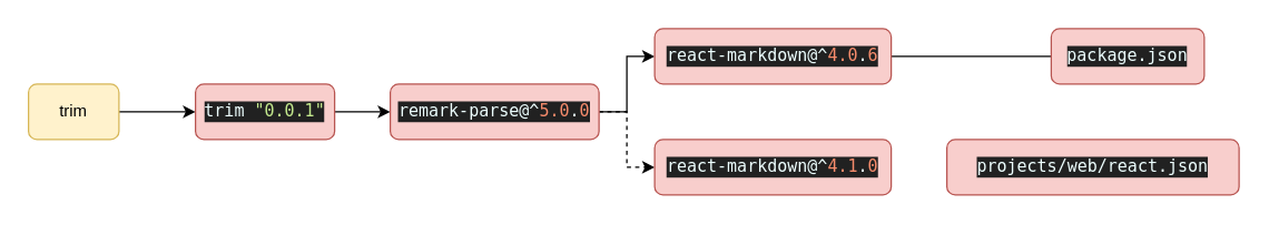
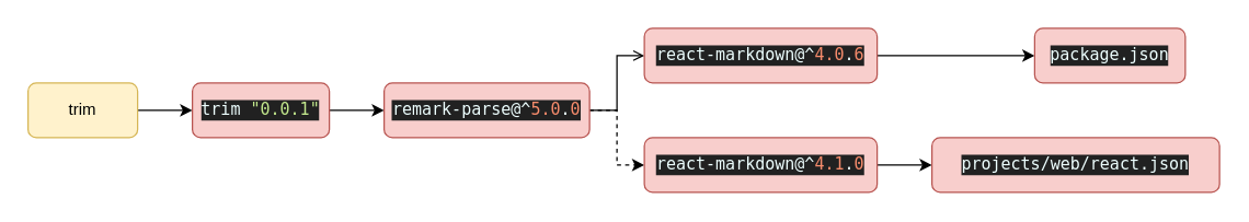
  <mxCell id="0" />
  <mxCell id="1" parent="0" />
  <mxCell id="2" style="edgeStyle=orthogonalEdgeStyle;rounded=0;orthogonalLoop=1;jettySize=auto;html=1;exitX=1;exitY=0.5;exitDx=0;exitDy=0;entryX=0;entryY=0.5;entryDx=0;entryDy=0;" edge="1" parent="1" source="3" target="5"><mxGeometry relative="1" as="geometry" /></mxCell>
- <mxCell id="3" value="trim" style="rounded=1;whiteSpace=wrap;html=1;fillColor=#fff2cc;strokeColor=#d6b656;" vertex="1" parent="1"><mxGeometry x="20" y="60" width="65" height="40" as="geometry" /></mxCell>
+ <mxCell id="3" value="trim" style="rounded=1;whiteSpace=wrap;html=1;fillColor=#fff2cc;strokeColor=#d6b656;" vertex="1" parent="1"><mxGeometry x="20" y="60" width="80" height="40" as="geometry" /></mxCell>
  <mxCell id="4" style="edgeStyle=orthogonalEdgeStyle;rounded=0;orthogonalLoop=1;jettySize=auto;html=1;exitX=1;exitY=0.5;exitDx=0;exitDy=0;entryX=0;entryY=0.5;entryDx=0;entryDy=0;" edge="1" parent="1" source="5" target="8"><mxGeometry relative="1" as="geometry" /></mxCell>
  <mxCell id="5" value="&lt;pre style=&quot;background-color: #212121 ; color: #eeffff ; font-family: &amp;#34;menlo&amp;#34; , monospace ; font-size: 9.0pt&quot;&gt;trim &lt;span style=&quot;color: #c3e88d&quot;&gt;&quot;0.0.1&quot;&lt;/span&gt;&lt;/pre&gt;" style="rounded=1;whiteSpace=wrap;html=1;fillColor=#f8cecc;strokeColor=#b85450;" vertex="1" parent="1"><mxGeometry x="140" y="60" width="100" height="40" as="geometry" /></mxCell>
- <mxCell id="6" style="edgeStyle=orthogonalEdgeStyle;rounded=0;orthogonalLoop=1;jettySize=auto;html=1;exitX=1;exitY=0.5;exitDx=0;exitDy=0;" edge="1" parent="1" source="8" target="10"><mxGeometry relative="1" as="geometry" /></mxCell>
+ <mxCell id="6" style="edgeStyle=orthogonalEdgeStyle;rounded=0;orthogonalLoop=1;jettySize=auto;html=1;exitX=1;exitY=0.5;exitDx=0;exitDy=0;endArrow=open;" edge="1" parent="1" source="8" target="10"><mxGeometry relative="1" as="geometry" /></mxCell>
  <mxCell id="7" style="edgeStyle=orthogonalEdgeStyle;rounded=0;orthogonalLoop=1;jettySize=auto;html=1;exitX=1;exitY=0.5;exitDx=0;exitDy=0;entryX=0;entryY=0.5;entryDx=0;entryDy=0;dashed=1;" edge="1" parent="1" source="8" target="12"><mxGeometry relative="1" as="geometry" /></mxCell>
  <mxCell id="8" value="&lt;pre style=&quot;background-color: #212121 ; color: #eeffff ; font-family: &amp;#34;menlo&amp;#34; , monospace ; font-size: 9.0pt&quot;&gt;&lt;pre style=&quot;font-family: &amp;#34;menlo&amp;#34; , monospace ; font-size: 9pt&quot;&gt;remark-parse@^&lt;span style=&quot;color: #f78c6c&quot;&gt;5.0&lt;/span&gt;.&lt;span style=&quot;color: #f78c6c&quot;&gt;0&lt;/span&gt;&lt;/pre&gt;&lt;/pre&gt;" style="rounded=1;whiteSpace=wrap;html=1;fillColor=#f8cecc;strokeColor=#b85450;" vertex="1" parent="1"><mxGeometry x="280" y="60" width="150" height="40" as="geometry" /></mxCell>
- <mxCell id="9" style="edgeStyle=orthogonalEdgeStyle;rounded=0;orthogonalLoop=1;jettySize=auto;html=1;exitX=1;exitY=0.5;exitDx=0;exitDy=0;entryX=0;entryY=0.5;entryDx=0;entryDy=0;endArrow=none;" edge="1" parent="1" source="10" target="13"><mxGeometry relative="1" as="geometry" /></mxCell>
+ <mxCell id="9" style="edgeStyle=orthogonalEdgeStyle;rounded=0;orthogonalLoop=1;jettySize=auto;html=1;exitX=1;exitY=0.5;exitDx=0;exitDy=0;entryX=0;entryY=0.5;entryDx=0;entryDy=0;" edge="1" parent="1" source="10" target="13"><mxGeometry relative="1" as="geometry" /></mxCell>
  <mxCell id="10" value="&lt;pre style=&quot;background-color: #212121 ; color: #eeffff ; font-family: &amp;#34;menlo&amp;#34; , monospace ; font-size: 9.0pt&quot;&gt;&lt;pre style=&quot;font-family: &amp;#34;menlo&amp;#34; , monospace ; font-size: 9pt&quot;&gt;&lt;pre style=&quot;font-family: &amp;#34;menlo&amp;#34; , monospace ; font-size: 9pt&quot;&gt;react-markdown@^&lt;span style=&quot;color: #f78c6c&quot;&gt;4.0&lt;/span&gt;.&lt;span style=&quot;color: #f78c6c&quot;&gt;6&lt;/span&gt;&lt;/pre&gt;&lt;/pre&gt;&lt;/pre&gt;" style="rounded=1;whiteSpace=wrap;html=1;fillColor=#f8cecc;strokeColor=#b85450;" vertex="1" parent="1"><mxGeometry x="470" y="20" width="170" height="40" as="geometry" /></mxCell>
+ <mxCell id="11" style="edgeStyle=orthogonalEdgeStyle;rounded=0;orthogonalLoop=1;jettySize=auto;html=1;exitX=1;exitY=0.5;exitDx=0;exitDy=0;entryX=0;entryY=0.5;entryDx=0;entryDy=0;" edge="1" parent="1" source="12" target="14"><mxGeometry relative="1" as="geometry" /></mxCell>
  <mxCell id="12" value="&lt;pre style=&quot;background-color: #212121 ; color: #eeffff ; font-family: &amp;#34;menlo&amp;#34; , monospace ; font-size: 9.0pt&quot;&gt;&lt;pre style=&quot;font-family: &amp;#34;menlo&amp;#34; , monospace ; font-size: 9pt&quot;&gt;&lt;pre style=&quot;font-family: &amp;#34;menlo&amp;#34; , monospace ; font-size: 9pt&quot;&gt;react-markdown@^&lt;span style=&quot;color: #f78c6c&quot;&gt;4.1&lt;/span&gt;.&lt;span style=&quot;color: #f78c6c&quot;&gt;0&lt;/span&gt;&lt;/pre&gt;&lt;/pre&gt;&lt;/pre&gt;" style="rounded=1;whiteSpace=wrap;html=1;fillColor=#f8cecc;strokeColor=#b85450;" vertex="1" parent="1"><mxGeometry x="470" y="100" width="170" height="40" as="geometry" /></mxCell>
  <mxCell id="13" value="&lt;pre style=&quot;background-color: #212121 ; color: #eeffff ; font-family: &amp;#34;menlo&amp;#34; , monospace ; font-size: 9.0pt&quot;&gt;&lt;pre style=&quot;font-family: &amp;#34;menlo&amp;#34; , monospace ; font-size: 9pt&quot;&gt;&lt;pre style=&quot;font-family: &amp;#34;menlo&amp;#34; , monospace ; font-size: 9pt&quot;&gt;&lt;pre style=&quot;color: rgb(0 , 0 , 0)&quot;&gt;&lt;font color=&quot;#eeffff&quot; face=&quot;menlo, monospace&quot;&gt;package.json&lt;/font&gt;&lt;/pre&gt;&lt;/pre&gt;&lt;/pre&gt;&lt;/pre&gt;" style="rounded=1;whiteSpace=wrap;html=1;fillColor=#f8cecc;strokeColor=#b85450;" vertex="1" parent="1"><mxGeometry x="755" y="20" width="110" height="40" as="geometry" /></mxCell>
  <mxCell id="14" value="&lt;pre style=&quot;background-color: rgb(33 , 33 , 33)&quot;&gt;&lt;pre&gt;&lt;pre&gt;&lt;font color=&quot;#eeffff&quot; face=&quot;menlo, monospace&quot;&gt;projects/web/react.json&lt;span style=&quot;font-size: 9pt&quot;&gt;&lt;br&gt;&lt;/span&gt;&lt;/font&gt;&lt;/pre&gt;&lt;/pre&gt;&lt;/pre&gt;" style="rounded=1;whiteSpace=wrap;html=1;fillColor=#f8cecc;strokeColor=#b85450;" vertex="1" parent="1"><mxGeometry x="680" y="100" width="210" height="40" as="geometry" /></mxCell>
